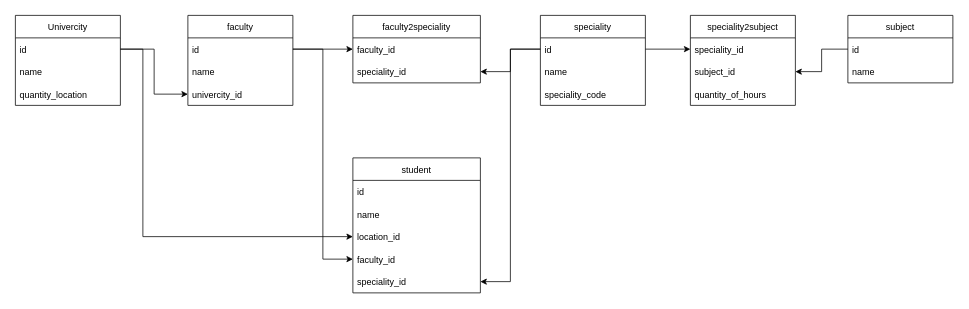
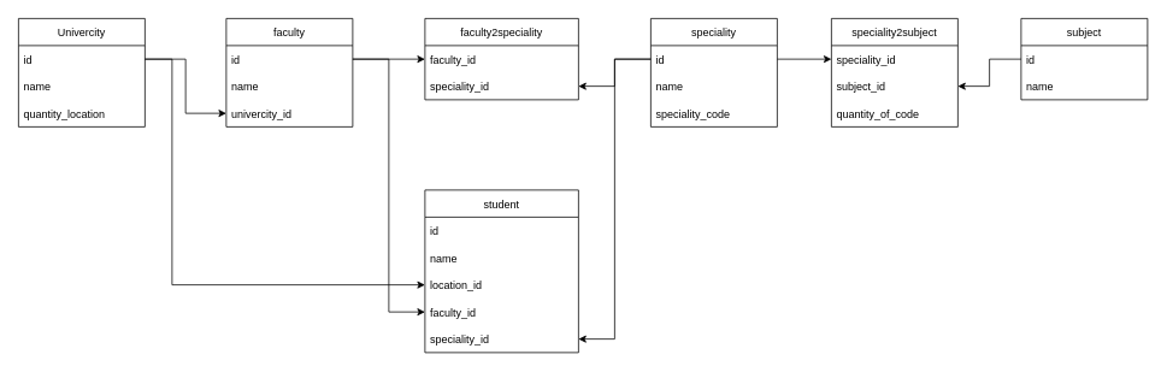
  <mxCell id="0" />
  <mxCell id="1" parent="0" />
  <mxCell id="2" value="speciality" style="swimlane;fontStyle=0;childLayout=stackLayout;horizontal=1;startSize=30;horizontalStack=0;resizeParent=1;resizeParentMax=0;resizeLast=0;collapsible=1;marginBottom=0;" vertex="1" parent="1"><mxGeometry x="720" y="20" width="140" height="120" as="geometry" /></mxCell>
  <mxCell id="3" value="id" style="text;strokeColor=none;fillColor=none;align=left;verticalAlign=middle;spacingLeft=4;spacingRight=4;overflow=hidden;points=[[0,0.5],[1,0.5]];portConstraint=eastwest;rotatable=0;" vertex="1" parent="2"><mxGeometry y="30" width="140" height="30" as="geometry" /></mxCell>
  <mxCell id="4" value="name" style="text;strokeColor=none;fillColor=none;align=left;verticalAlign=middle;spacingLeft=4;spacingRight=4;overflow=hidden;points=[[0,0.5],[1,0.5]];portConstraint=eastwest;rotatable=0;" vertex="1" parent="2"><mxGeometry y="60" width="140" height="30" as="geometry" /></mxCell>
  <mxCell id="5" value="speciality_code" style="text;strokeColor=none;fillColor=none;align=left;verticalAlign=middle;spacingLeft=4;spacingRight=4;overflow=hidden;points=[[0,0.5],[1,0.5]];portConstraint=eastwest;rotatable=0;" vertex="1" parent="2"><mxGeometry y="90" width="140" height="30" as="geometry" /></mxCell>
  <mxCell id="6" value="faculty2speciality" style="swimlane;fontStyle=0;childLayout=stackLayout;horizontal=1;startSize=30;horizontalStack=0;resizeParent=1;resizeParentMax=0;resizeLast=0;collapsible=1;marginBottom=0;" vertex="1" parent="1"><mxGeometry x="470" y="20" width="170" height="90" as="geometry" /></mxCell>
  <mxCell id="7" value="faculty_id" style="text;strokeColor=none;fillColor=none;align=left;verticalAlign=middle;spacingLeft=4;spacingRight=4;overflow=hidden;points=[[0,0.5],[1,0.5]];portConstraint=eastwest;rotatable=0;" vertex="1" parent="6"><mxGeometry y="30" width="170" height="30" as="geometry" /></mxCell>
  <mxCell id="8" value="speciality_id" style="text;strokeColor=none;fillColor=none;align=left;verticalAlign=middle;spacingLeft=4;spacingRight=4;overflow=hidden;points=[[0,0.5],[1,0.5]];portConstraint=eastwest;rotatable=0;" vertex="1" parent="6"><mxGeometry y="60" width="170" height="30" as="geometry" /></mxCell>
  <mxCell id="9" value="faculty" style="swimlane;fontStyle=0;childLayout=stackLayout;horizontal=1;startSize=30;horizontalStack=0;resizeParent=1;resizeParentMax=0;resizeLast=0;collapsible=1;marginBottom=0;" vertex="1" parent="1"><mxGeometry x="250" y="20" width="140" height="120" as="geometry" /></mxCell>
  <mxCell id="10" value="id" style="text;strokeColor=none;fillColor=none;align=left;verticalAlign=middle;spacingLeft=4;spacingRight=4;overflow=hidden;points=[[0,0.5],[1,0.5]];portConstraint=eastwest;rotatable=0;" vertex="1" parent="9"><mxGeometry y="30" width="140" height="30" as="geometry" /></mxCell>
  <mxCell id="11" value="name" style="text;strokeColor=none;fillColor=none;align=left;verticalAlign=middle;spacingLeft=4;spacingRight=4;overflow=hidden;points=[[0,0.5],[1,0.5]];portConstraint=eastwest;rotatable=0;" vertex="1" parent="9"><mxGeometry y="60" width="140" height="30" as="geometry" /></mxCell>
  <mxCell id="12" value="univercity_id" style="text;strokeColor=none;fillColor=none;align=left;verticalAlign=middle;spacingLeft=4;spacingRight=4;overflow=hidden;points=[[0,0.5],[1,0.5]];portConstraint=eastwest;rotatable=0;" vertex="1" parent="9"><mxGeometry y="90" width="140" height="30" as="geometry" /></mxCell>
  <mxCell id="13" value="Univercity" style="swimlane;fontStyle=0;childLayout=stackLayout;horizontal=1;startSize=30;horizontalStack=0;resizeParent=1;resizeParentMax=0;resizeLast=0;collapsible=1;marginBottom=0;" vertex="1" parent="1"><mxGeometry x="20" y="20" width="140" height="120" as="geometry" /></mxCell>
  <mxCell id="14" value="id" style="text;strokeColor=none;fillColor=none;align=left;verticalAlign=middle;spacingLeft=4;spacingRight=4;overflow=hidden;points=[[0,0.5],[1,0.5]];portConstraint=eastwest;rotatable=0;" vertex="1" parent="13"><mxGeometry y="30" width="140" height="30" as="geometry" /></mxCell>
  <mxCell id="15" value="name" style="text;strokeColor=none;fillColor=none;align=left;verticalAlign=middle;spacingLeft=4;spacingRight=4;overflow=hidden;points=[[0,0.5],[1,0.5]];portConstraint=eastwest;rotatable=0;" vertex="1" parent="13"><mxGeometry y="60" width="140" height="30" as="geometry" /></mxCell>
  <mxCell id="16" value="quantity_location" style="text;strokeColor=none;fillColor=none;align=left;verticalAlign=middle;spacingLeft=4;spacingRight=4;overflow=hidden;points=[[0,0.5],[1,0.5]];portConstraint=eastwest;rotatable=0;" vertex="1" parent="13"><mxGeometry y="90" width="140" height="30" as="geometry" /></mxCell>
  <mxCell id="17" style="edgeStyle=orthogonalEdgeStyle;rounded=0;orthogonalLoop=1;jettySize=auto;html=1;entryX=0;entryY=0.5;entryDx=0;entryDy=0;" edge="1" parent="1" source="14" target="12"><mxGeometry relative="1" as="geometry" /></mxCell>
  <mxCell id="18" style="edgeStyle=orthogonalEdgeStyle;rounded=0;orthogonalLoop=1;jettySize=auto;html=1;exitX=1;exitY=0.5;exitDx=0;exitDy=0;entryX=0;entryY=0.5;entryDx=0;entryDy=0;" edge="1" parent="1" source="10" target="7"><mxGeometry relative="1" as="geometry" /></mxCell>
  <mxCell id="19" style="edgeStyle=orthogonalEdgeStyle;rounded=0;orthogonalLoop=1;jettySize=auto;html=1;exitX=0;exitY=0.5;exitDx=0;exitDy=0;entryX=1;entryY=0.5;entryDx=0;entryDy=0;" edge="1" parent="1" source="3" target="8"><mxGeometry relative="1" as="geometry" /></mxCell>
  <mxCell id="20" value="subject" style="swimlane;fontStyle=0;childLayout=stackLayout;horizontal=1;startSize=30;horizontalStack=0;resizeParent=1;resizeParentMax=0;resizeLast=0;collapsible=1;marginBottom=0;" vertex="1" parent="1"><mxGeometry x="1130" y="20" width="140" height="90" as="geometry" /></mxCell>
  <mxCell id="21" value="id" style="text;strokeColor=none;fillColor=none;align=left;verticalAlign=middle;spacingLeft=4;spacingRight=4;overflow=hidden;points=[[0,0.5],[1,0.5]];portConstraint=eastwest;rotatable=0;" vertex="1" parent="20"><mxGeometry y="30" width="140" height="30" as="geometry" /></mxCell>
  <mxCell id="22" value="name" style="text;strokeColor=none;fillColor=none;align=left;verticalAlign=middle;spacingLeft=4;spacingRight=4;overflow=hidden;points=[[0,0.5],[1,0.5]];portConstraint=eastwest;rotatable=0;" vertex="1" parent="20"><mxGeometry y="60" width="140" height="30" as="geometry" /></mxCell>
  <mxCell id="23" value="speciality2subject" style="swimlane;fontStyle=0;childLayout=stackLayout;horizontal=1;startSize=30;horizontalStack=0;resizeParent=1;resizeParentMax=0;resizeLast=0;collapsible=1;marginBottom=0;" vertex="1" parent="1"><mxGeometry x="920" y="20" width="140" height="120" as="geometry" /></mxCell>
  <mxCell id="24" value="speciality_id" style="text;strokeColor=none;fillColor=none;align=left;verticalAlign=middle;spacingLeft=4;spacingRight=4;overflow=hidden;points=[[0,0.5],[1,0.5]];portConstraint=eastwest;rotatable=0;" vertex="1" parent="23"><mxGeometry y="30" width="140" height="30" as="geometry" /></mxCell>
  <mxCell id="25" value="subject_id" style="text;strokeColor=none;fillColor=none;align=left;verticalAlign=middle;spacingLeft=4;spacingRight=4;overflow=hidden;points=[[0,0.5],[1,0.5]];portConstraint=eastwest;rotatable=0;" vertex="1" parent="23"><mxGeometry y="60" width="140" height="30" as="geometry" /></mxCell>
- <mxCell id="26" value="quantity_of_hours" style="text;strokeColor=none;fillColor=none;align=left;verticalAlign=middle;spacingLeft=4;spacingRight=4;overflow=hidden;points=[[0,0.5],[1,0.5]];portConstraint=eastwest;rotatable=0;" vertex="1" parent="23"><mxGeometry y="90" width="140" height="30" as="geometry" /></mxCell>
+ <mxCell id="26" value="quantity_of_code" style="text;strokeColor=none;fillColor=none;align=left;verticalAlign=middle;spacingLeft=4;spacingRight=4;overflow=hidden;points=[[0,0.5],[1,0.5]];portConstraint=eastwest;rotatable=0;" vertex="1" parent="23"><mxGeometry y="90" width="140" height="30" as="geometry" /></mxCell>
  <mxCell id="27" style="edgeStyle=orthogonalEdgeStyle;rounded=0;orthogonalLoop=1;jettySize=auto;html=1;exitX=1;exitY=0.5;exitDx=0;exitDy=0;entryX=0;entryY=0.5;entryDx=0;entryDy=0;" edge="1" parent="1" source="3" target="24"><mxGeometry relative="1" as="geometry" /></mxCell>
  <mxCell id="28" style="edgeStyle=orthogonalEdgeStyle;rounded=0;orthogonalLoop=1;jettySize=auto;html=1;exitX=0;exitY=0.5;exitDx=0;exitDy=0;entryX=1;entryY=0.5;entryDx=0;entryDy=0;" edge="1" parent="1" source="21" target="25"><mxGeometry relative="1" as="geometry" /></mxCell>
  <mxCell id="29" value="student" style="swimlane;fontStyle=0;childLayout=stackLayout;horizontal=1;startSize=30;horizontalStack=0;resizeParent=1;resizeParentMax=0;resizeLast=0;collapsible=1;marginBottom=0;" vertex="1" parent="1"><mxGeometry x="470" y="210" width="170" height="180" as="geometry" /></mxCell>
  <mxCell id="30" value="id" style="text;strokeColor=none;fillColor=none;align=left;verticalAlign=middle;spacingLeft=4;spacingRight=4;overflow=hidden;points=[[0,0.5],[1,0.5]];portConstraint=eastwest;rotatable=0;" vertex="1" parent="29"><mxGeometry y="30" width="170" height="30" as="geometry" /></mxCell>
  <mxCell id="31" value="name" style="text;strokeColor=none;fillColor=none;align=left;verticalAlign=middle;spacingLeft=4;spacingRight=4;overflow=hidden;points=[[0,0.5],[1,0.5]];portConstraint=eastwest;rotatable=0;" vertex="1" parent="29"><mxGeometry y="60" width="170" height="30" as="geometry" /></mxCell>
  <mxCell id="32" value="location_id" style="text;strokeColor=none;fillColor=none;align=left;verticalAlign=middle;spacingLeft=4;spacingRight=4;overflow=hidden;points=[[0,0.5],[1,0.5]];portConstraint=eastwest;rotatable=0;" vertex="1" parent="29"><mxGeometry y="90" width="170" height="30" as="geometry" /></mxCell>
  <mxCell id="33" value="faculty_id" style="text;strokeColor=none;fillColor=none;align=left;verticalAlign=middle;spacingLeft=4;spacingRight=4;overflow=hidden;points=[[0,0.5],[1,0.5]];portConstraint=eastwest;rotatable=0;" vertex="1" parent="29"><mxGeometry y="120" width="170" height="30" as="geometry" /></mxCell>
  <mxCell id="34" value="speciality_id" style="text;strokeColor=none;fillColor=none;align=left;verticalAlign=middle;spacingLeft=4;spacingRight=4;overflow=hidden;points=[[0,0.5],[1,0.5]];portConstraint=eastwest;rotatable=0;" vertex="1" parent="29"><mxGeometry y="150" width="170" height="30" as="geometry" /></mxCell>
  <mxCell id="35" style="edgeStyle=orthogonalEdgeStyle;rounded=0;orthogonalLoop=1;jettySize=auto;html=1;entryX=0;entryY=0.5;entryDx=0;entryDy=0;" edge="1" parent="1" source="14" target="32"><mxGeometry relative="1" as="geometry"><Array as="points"><mxPoint x="190" y="65" /><mxPoint x="190" y="315" /></Array></mxGeometry></mxCell>
  <mxCell id="36" style="edgeStyle=orthogonalEdgeStyle;rounded=0;orthogonalLoop=1;jettySize=auto;html=1;entryX=0;entryY=0.5;entryDx=0;entryDy=0;" edge="1" parent="1" source="10" target="33"><mxGeometry relative="1" as="geometry" /></mxCell>
  <mxCell id="37" style="edgeStyle=orthogonalEdgeStyle;rounded=0;orthogonalLoop=1;jettySize=auto;html=1;exitX=0;exitY=0.5;exitDx=0;exitDy=0;entryX=1;entryY=0.5;entryDx=0;entryDy=0;" edge="1" parent="1" source="3" target="34"><mxGeometry relative="1" as="geometry" /></mxCell>
